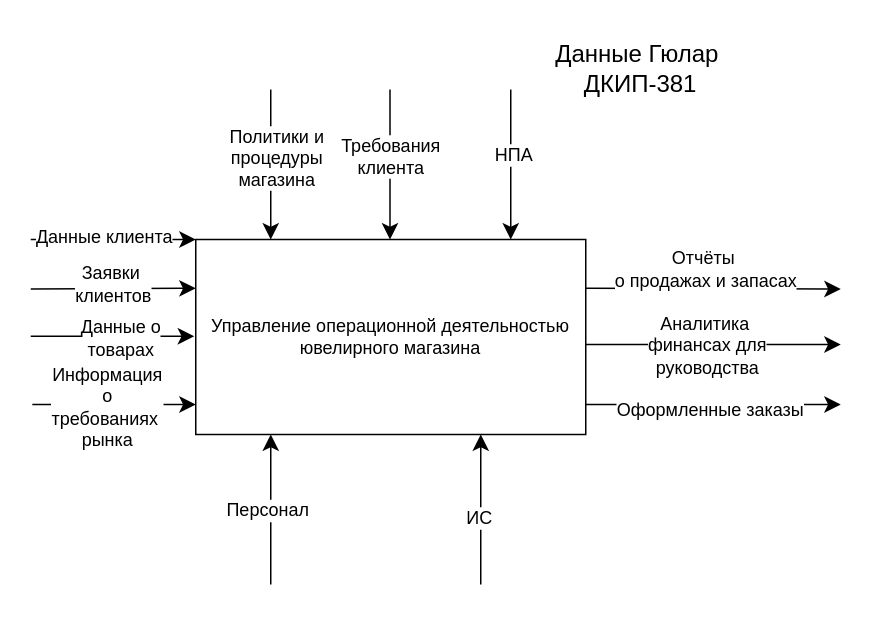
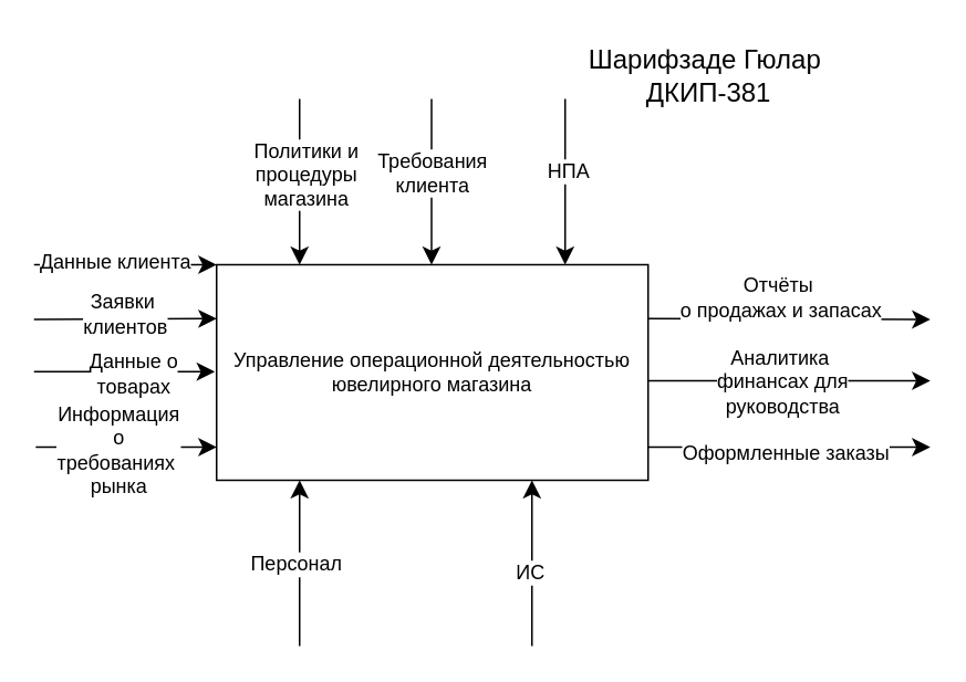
  <mxCell id="0" />
  <mxCell id="1" parent="0" />
  <mxCell id="2" value="Управление операционной деятельностью&lt;div&gt;ювелирного магазина&lt;/div&gt;" style="rounded=0;whiteSpace=wrap;html=1;" parent="1" vertex="1"><mxGeometry x="130" y="159" width="260" height="130" as="geometry" /></mxCell>
  <mxCell id="3" value="" style="endArrow=classic;html=1;rounded=0;fontSize=12;startSize=8;endSize=8;curved=1;" parent="1" edge="1"><mxGeometry width="50" height="50" relative="1" as="geometry"><mxPoint x="180" y="389" as="sourcePoint" /><mxPoint x="180" y="289" as="targetPoint" /></mxGeometry></mxCell>
  <mxCell id="4" value="Персонал" style="edgeLabel;html=1;align=center;verticalAlign=middle;resizable=0;points=[];fontSize=12;" parent="3" vertex="1" connectable="0"><mxGeometry y="3" relative="1" as="geometry"><mxPoint as="offset" /></mxGeometry></mxCell>
  <mxCell id="5" value="" style="endArrow=classic;html=1;rounded=0;fontSize=12;startSize=8;endSize=8;curved=1;" parent="1" edge="1"><mxGeometry width="50" height="50" relative="1" as="geometry"><mxPoint x="320" y="389" as="sourcePoint" /><mxPoint x="320" y="289" as="targetPoint" /></mxGeometry></mxCell>
  <mxCell id="6" value="ИС" style="edgeLabel;html=1;align=center;verticalAlign=middle;resizable=0;points=[];fontSize=12;" parent="5" vertex="1" connectable="0"><mxGeometry x="-0.1" y="2" relative="1" as="geometry"><mxPoint as="offset" /></mxGeometry></mxCell>
  <mxCell id="7" value="" style="endArrow=classic;html=1;rounded=0;fontSize=12;startSize=8;endSize=8;curved=1;entryX=0;entryY=0.25;entryDx=0;entryDy=0;" parent="1" target="2" edge="1"><mxGeometry width="50" height="50" relative="1" as="geometry"><mxPoint x="20" y="192" as="sourcePoint" /><mxPoint x="60" y="159" as="targetPoint" /></mxGeometry></mxCell>
  <mxCell id="8" value="Заявки&amp;nbsp;&lt;div&gt;клиентов&lt;/div&gt;" style="edgeLabel;html=1;align=center;verticalAlign=middle;resizable=0;points=[];fontSize=12;" parent="7" vertex="1" connectable="0"><mxGeometry x="0.0" y="1" relative="1" as="geometry"><mxPoint y="-2" as="offset" /></mxGeometry></mxCell>
  <mxCell id="9" value="" style="endArrow=classic;html=1;rounded=0;fontSize=12;startSize=8;endSize=8;curved=1;exitX=1;exitY=0.25;exitDx=0;exitDy=0;" parent="1" source="2" edge="1"><mxGeometry width="50" height="50" relative="1" as="geometry"><mxPoint x="460" y="199" as="sourcePoint" /><mxPoint x="560" y="192" as="targetPoint" /></mxGeometry></mxCell>
  <mxCell id="10" value="Отчёты&amp;nbsp;&lt;div&gt;о продажах и запасах&lt;/div&gt;" style="edgeLabel;html=1;align=center;verticalAlign=middle;resizable=0;points=[];fontSize=12;" parent="9" vertex="1" connectable="0"><mxGeometry x="-0.032" y="-3" relative="1" as="geometry"><mxPoint x="-2" y="-16" as="offset" /></mxGeometry></mxCell>
  <mxCell id="11" value="" style="endArrow=classic;html=1;rounded=0;fontSize=12;startSize=8;endSize=8;curved=1;" parent="1" edge="1"><mxGeometry width="50" height="50" relative="1" as="geometry"><mxPoint x="340" y="59" as="sourcePoint" /><mxPoint x="340" y="159" as="targetPoint" /></mxGeometry></mxCell>
  <mxCell id="12" value="НПА" style="edgeLabel;html=1;align=center;verticalAlign=middle;resizable=0;points=[];fontSize=12;" parent="11" vertex="1" connectable="0"><mxGeometry x="-0.14" y="1" relative="1" as="geometry"><mxPoint as="offset" /></mxGeometry></mxCell>
  <mxCell id="13" value="" style="endArrow=classic;html=1;rounded=0;fontSize=12;startSize=8;endSize=8;curved=1;" parent="1" edge="1"><mxGeometry width="50" height="50" relative="1" as="geometry"><mxPoint x="180" y="59" as="sourcePoint" /><mxPoint x="180" y="159" as="targetPoint" /></mxGeometry></mxCell>
  <mxCell id="14" value="Политики и&lt;div&gt;процедуры&lt;/div&gt;&lt;div&gt;магазина&lt;/div&gt;" style="edgeLabel;html=1;align=center;verticalAlign=middle;resizable=0;points=[];fontSize=12;" parent="13" vertex="1" connectable="0"><mxGeometry x="-0.1" y="3" relative="1" as="geometry"><mxPoint as="offset" /></mxGeometry></mxCell>
  <mxCell id="15" value="" style="endArrow=classic;html=1;rounded=0;fontSize=12;startSize=8;endSize=8;curved=1;" parent="1" edge="1"><mxGeometry width="50" height="50" relative="1" as="geometry"><mxPoint x="259.5" y="59" as="sourcePoint" /><mxPoint x="259.5" y="159" as="targetPoint" /></mxGeometry></mxCell>
  <mxCell id="16" value="Требования&lt;div&gt;клиента&lt;/div&gt;" style="edgeLabel;html=1;align=center;verticalAlign=middle;resizable=0;points=[];fontSize=12;" parent="15" vertex="1" connectable="0"><mxGeometry x="-0.12" relative="1" as="geometry"><mxPoint as="offset" /></mxGeometry></mxCell>
  <mxCell id="17" value="" style="endArrow=classic;html=1;rounded=0;fontSize=12;startSize=8;endSize=8;curved=1;entryX=-0.004;entryY=0.692;entryDx=0;entryDy=0;entryPerimeter=0;" parent="1" edge="1"><mxGeometry width="50" height="50" relative="1" as="geometry"><mxPoint x="20" y="223.54" as="sourcePoint" /><mxPoint x="128.96" y="223.5" as="targetPoint" /></mxGeometry></mxCell>
  <mxCell id="18" value="Данные о&lt;div&gt;товарах&lt;/div&gt;" style="edgeLabel;html=1;align=center;verticalAlign=middle;resizable=0;points=[];fontSize=12;" parent="17" vertex="1" connectable="0"><mxGeometry x="0.083" y="-1" relative="1" as="geometry"><mxPoint as="offset" /></mxGeometry></mxCell>
  <mxCell id="19" value="" style="endArrow=classic;html=1;rounded=0;fontSize=12;startSize=8;endSize=8;curved=1;exitX=1;exitY=0.25;exitDx=0;exitDy=0;" parent="1" edge="1"><mxGeometry width="50" height="50" relative="1" as="geometry"><mxPoint x="390" y="269" as="sourcePoint" /><mxPoint x="560" y="269" as="targetPoint" /></mxGeometry></mxCell>
  <mxCell id="20" value="Оформленные заказы" style="edgeLabel;html=1;align=center;verticalAlign=middle;resizable=0;points=[];fontSize=12;" parent="19" vertex="1" connectable="0"><mxGeometry x="-0.032" y="-3" relative="1" as="geometry"><mxPoint as="offset" /></mxGeometry></mxCell>
  <mxCell id="21" value="" style="endArrow=classic;html=1;rounded=0;fontSize=12;startSize=8;endSize=8;curved=1;entryX=-0.004;entryY=0.692;entryDx=0;entryDy=0;entryPerimeter=0;" parent="1" edge="1"><mxGeometry width="50" height="50" relative="1" as="geometry"><mxPoint x="21.04" y="269.04" as="sourcePoint" /><mxPoint x="130" y="269" as="targetPoint" /></mxGeometry></mxCell>
  <mxCell id="22" value="Информация&lt;div&gt;&amp;nbsp;о&amp;nbsp;&lt;div&gt;требованиях&amp;nbsp;&lt;/div&gt;&lt;div&gt;рынка&lt;/div&gt;&lt;/div&gt;" style="edgeLabel;html=1;align=center;verticalAlign=middle;resizable=0;points=[];fontSize=12;" parent="21" vertex="1" connectable="0"><mxGeometry x="0.083" y="-1" relative="1" as="geometry"><mxPoint x="-10" as="offset" /></mxGeometry></mxCell>
- <mxCell id="23" value="Данные Гюлар&lt;div&gt;&amp;nbsp;ДКИП-381&lt;/div&gt;" style="text;html=1;align=center;verticalAlign=middle;resizable=0;points=[];autosize=1;strokeColor=none;fillColor=none;fontSize=16;" parent="1" vertex="1"><mxGeometry x="344" y="20" width="160" height="50" as="geometry" /></mxCell>
+ <mxCell id="23" value="Шарифзаде Гюлар&lt;div&gt;&amp;nbsp;ДКИП-381&lt;/div&gt;" style="text;html=1;align=center;verticalAlign=middle;resizable=0;points=[];autosize=1;strokeColor=none;fillColor=none;fontSize=16;" parent="1" vertex="1"><mxGeometry x="344" y="20" width="160" height="50" as="geometry" /></mxCell>
  <mxCell id="24" value="" style="endArrow=classic;html=1;rounded=0;fontSize=12;startSize=8;endSize=8;curved=1;entryX=0;entryY=0.25;entryDx=0;entryDy=0;" edge="1" parent="1"><mxGeometry width="50" height="50" relative="1" as="geometry"><mxPoint x="20" y="159" as="sourcePoint" /><mxPoint x="130" y="159" as="targetPoint" /></mxGeometry></mxCell>
  <mxCell id="25" value="Данные клиента" style="edgeLabel;html=1;align=center;verticalAlign=middle;resizable=0;points=[];fontSize=12;" vertex="1" connectable="0" parent="24"><mxGeometry x="-0.127" y="2" relative="1" as="geometry"><mxPoint as="offset" /></mxGeometry></mxCell>
  <mxCell id="26" value="" style="endArrow=classic;html=1;rounded=0;fontSize=12;startSize=8;endSize=8;curved=1;exitX=1;exitY=0.25;exitDx=0;exitDy=0;" edge="1" parent="1"><mxGeometry width="50" height="50" relative="1" as="geometry"><mxPoint x="390" y="229" as="sourcePoint" /><mxPoint x="560" y="229" as="targetPoint" /></mxGeometry></mxCell>
  <mxCell id="27" value="Аналитика&amp;nbsp;&lt;div&gt;финансах для&lt;/div&gt;&lt;div&gt;руководства&lt;/div&gt;" style="edgeLabel;html=1;align=center;verticalAlign=middle;resizable=0;points=[];fontSize=12;" vertex="1" connectable="0" parent="26"><mxGeometry x="-0.032" y="-3" relative="1" as="geometry"><mxPoint x="-2" y="-3" as="offset" /></mxGeometry></mxCell>
